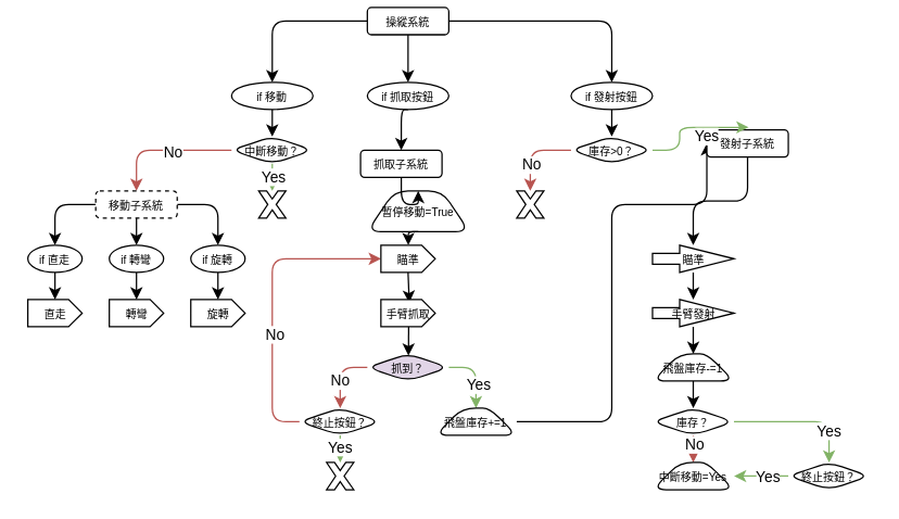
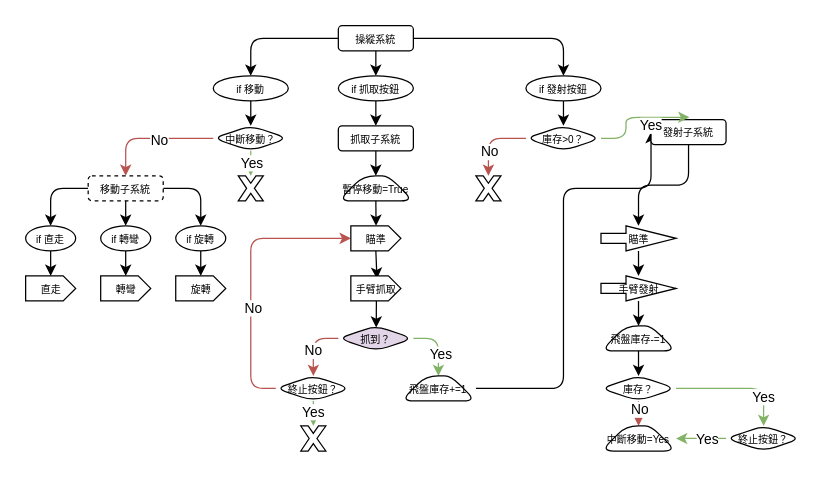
  <mxCell id="0" />
  <mxCell id="1" parent="0" />
  <mxCell id="2" style="edgeStyle=orthogonalEdgeStyle;rounded=1;orthogonalLoop=1;jettySize=auto;html=1;exitX=0.5;exitY=1;exitDx=0;exitDy=0;entryX=0.5;entryY=0;entryDx=0;entryDy=0;labelBackgroundColor=none;fontColor=default;" edge="1" parent="1" source="5" target="7"><mxGeometry relative="1" as="geometry" /></mxCell>
  <mxCell id="3" style="edgeStyle=orthogonalEdgeStyle;rounded=1;orthogonalLoop=1;jettySize=auto;html=1;exitX=1;exitY=0.5;exitDx=0;exitDy=0;entryX=0.5;entryY=0;entryDx=0;entryDy=0;" edge="1" parent="1" source="5" target="12"><mxGeometry relative="1" as="geometry" /></mxCell>
  <mxCell id="4" style="edgeStyle=orthogonalEdgeStyle;rounded=1;orthogonalLoop=1;jettySize=auto;html=1;" edge="1" parent="1" source="5" target="53"><mxGeometry relative="1" as="geometry" /></mxCell>
- <mxCell id="5" value="&lt;font style=&quot;font-size: 8px;&quot;&gt;操縱系統&lt;/font&gt;" style="rounded=1;whiteSpace=wrap;html=1;labelBackgroundColor=none;" vertex="1" parent="1"><mxGeometry x="270" y="5" width="60" height="20" as="geometry" /></mxCell>
+ <mxCell id="5" value="&lt;font style=&quot;font-size: 8px;&quot;&gt;操縱系統&lt;/font&gt;" style="rounded=1;whiteSpace=wrap;html=1;labelBackgroundColor=none;" vertex="1" parent="1"><mxGeometry x="270" y="20" width="60" height="20" as="geometry" /></mxCell>
  <mxCell id="6" style="edgeStyle=orthogonalEdgeStyle;rounded=1;orthogonalLoop=1;jettySize=auto;html=1;exitX=0.5;exitY=1;exitDx=0;exitDy=0;entryX=0.5;entryY=0;entryDx=0;entryDy=0;labelBackgroundColor=none;fontColor=default;" edge="1" parent="1" source="7" target="10"><mxGeometry relative="1" as="geometry" /></mxCell>
  <mxCell id="7" value="&lt;p&gt;&lt;font style=&quot;font-size: 8px;&quot;&gt;if 抓取按鈕&lt;/font&gt;&lt;/p&gt;" style="ellipse;whiteSpace=wrap;html=1;labelBackgroundColor=none;rounded=1;" vertex="1" parent="1"><mxGeometry x="270" y="60" width="60" height="20" as="geometry" /></mxCell>
- <mxCell id="8" value="&lt;font style=&quot;font-size: 8px;&quot;&gt;暫停移動=True&lt;/font&gt;" style="shape=trapezoid;perimeter=trapezoidPerimeter;whiteSpace=wrap;html=1;fixedSize=1;labelBackgroundColor=none;rounded=1;" vertex="1" parent="1"><mxGeometry x="270" y="140" width="75" height="30" as="geometry" /></mxCell>
+ <mxCell id="8" value="&lt;font style=&quot;font-size: 8px;&quot;&gt;暫停移動=True&lt;/font&gt;" style="shape=trapezoid;perimeter=trapezoidPerimeter;whiteSpace=wrap;html=1;fixedSize=1;labelBackgroundColor=none;rounded=1;" vertex="1" parent="1"><mxGeometry x="270" y="140" width="60" height="20" as="geometry" /></mxCell>
  <mxCell id="9" style="edgeStyle=orthogonalEdgeStyle;rounded=1;orthogonalLoop=1;jettySize=auto;html=1;entryX=0.5;entryY=0;entryDx=0;entryDy=0;labelBackgroundColor=none;fontColor=default;" edge="1" parent="1" source="10" target="8"><mxGeometry relative="1" as="geometry" /></mxCell>
- <mxCell id="10" value="&lt;font style=&quot;font-size: 8px;&quot;&gt;抓取子系統&lt;/font&gt;" style="rounded=1;whiteSpace=wrap;html=1;labelBackgroundColor=none;" vertex="1" parent="1"><mxGeometry x="265" y="110" width="60" height="20" as="geometry" /></mxCell>
+ <mxCell id="10" value="&lt;font style=&quot;font-size: 8px;&quot;&gt;抓取子系統&lt;/font&gt;" style="rounded=1;whiteSpace=wrap;html=1;labelBackgroundColor=none;" vertex="1" parent="1"><mxGeometry x="270" y="100" width="60" height="20" as="geometry" /></mxCell>
  <mxCell id="11" style="edgeStyle=orthogonalEdgeStyle;rounded=1;orthogonalLoop=1;jettySize=auto;html=1;exitX=0.5;exitY=1;exitDx=0;exitDy=0;entryX=0.5;entryY=0;entryDx=0;entryDy=0;" edge="1" parent="1" source="12" target="21"><mxGeometry relative="1" as="geometry" /></mxCell>
  <mxCell id="12" value="&lt;font style=&quot;font-size: 8px;&quot;&gt;if 發射按鈕&lt;/font&gt;" style="ellipse;whiteSpace=wrap;html=1;labelBackgroundColor=none;rounded=1;" vertex="1" parent="1"><mxGeometry x="420" y="60" width="60" height="20" as="geometry" /></mxCell>
  <mxCell id="13" style="edgeStyle=orthogonalEdgeStyle;rounded=1;orthogonalLoop=1;jettySize=auto;html=1;entryX=0.505;entryY=0.067;entryDx=0;entryDy=0;exitX=0.511;exitY=0.924;exitDx=0;exitDy=0;exitPerimeter=0;entryPerimeter=0;" edge="1" parent="1" source="68" target="18"><mxGeometry relative="1" as="geometry"><mxPoint x="300" y="240" as="sourcePoint" /></mxGeometry></mxCell>
  <mxCell id="14" style="edgeStyle=orthogonalEdgeStyle;rounded=1;orthogonalLoop=1;jettySize=auto;html=1;exitX=0;exitY=0.5;exitDx=0;exitDy=0;entryX=0.5;entryY=0;entryDx=0;entryDy=0;fillColor=#f8cecc;strokeColor=#b85450;" edge="1" parent="1" source="18" target="26"><mxGeometry relative="1" as="geometry" /></mxCell>
  <mxCell id="15" value="No" style="edgeLabel;html=1;align=center;verticalAlign=middle;resizable=0;points=[];rounded=1;" vertex="1" connectable="0" parent="14"><mxGeometry x="0.142" y="-1" relative="1" as="geometry"><mxPoint as="offset" /></mxGeometry></mxCell>
  <mxCell id="16" style="edgeStyle=orthogonalEdgeStyle;rounded=1;orthogonalLoop=1;jettySize=auto;html=1;entryX=0.5;entryY=0;entryDx=0;entryDy=0;fillColor=#d5e8d4;strokeColor=#82b366;" edge="1" parent="1" source="18" target="28"><mxGeometry relative="1" as="geometry"><Array as="points"><mxPoint x="350" y="270" /></Array></mxGeometry></mxCell>
  <mxCell id="17" value="Yes" style="edgeLabel;html=1;align=center;verticalAlign=middle;resizable=0;points=[];rounded=1;" vertex="1" connectable="0" parent="16"><mxGeometry x="0.287" y="1" relative="1" as="geometry"><mxPoint as="offset" /></mxGeometry></mxCell>
  <mxCell id="18" value="&lt;font style=&quot;font-size: 8px;&quot;&gt;抓到？&lt;/font&gt;" style="rhombus;whiteSpace=wrap;html=1;labelBackgroundColor=none;rounded=1;fillColor=#e1d5e7;" vertex="1" parent="1"><mxGeometry x="270" y="260" width="60" height="20" as="geometry" /></mxCell>
  <mxCell id="19" style="edgeStyle=orthogonalEdgeStyle;rounded=1;orthogonalLoop=1;jettySize=auto;html=1;exitX=0;exitY=0.5;exitDx=0;exitDy=0;fillColor=#f8cecc;strokeColor=#b85450;" edge="1" parent="1" source="21" target="32"><mxGeometry relative="1" as="geometry" /></mxCell>
  <mxCell id="20" value="No" style="edgeLabel;html=1;align=center;verticalAlign=middle;resizable=0;points=[];rounded=1;" vertex="1" connectable="0" parent="19"><mxGeometry x="0.202" y="1" relative="1" as="geometry"><mxPoint x="-1" y="4" as="offset" /></mxGeometry></mxCell>
  <mxCell id="21" value="&lt;font style=&quot;font-size: 8px;&quot;&gt;庫存&amp;gt;0？&lt;/font&gt;" style="rhombus;whiteSpace=wrap;html=1;labelBackgroundColor=none;rounded=1;" vertex="1" parent="1"><mxGeometry x="420" y="100" width="60" height="20" as="geometry" /></mxCell>
  <mxCell id="22" style="edgeStyle=orthogonalEdgeStyle;rounded=1;orthogonalLoop=1;jettySize=auto;html=1;exitX=0.5;exitY=1;exitDx=0;exitDy=0;entryX=0.503;entryY=0;entryDx=0;entryDy=0;entryPerimeter=0;" edge="1" parent="1" source="8"><mxGeometry relative="1" as="geometry"><mxPoint x="300.18" y="180" as="targetPoint" /></mxGeometry></mxCell>
  <mxCell id="23" style="edgeStyle=orthogonalEdgeStyle;rounded=1;orthogonalLoop=1;jettySize=auto;html=1;entryX=0.522;entryY=0.118;entryDx=0;entryDy=0;entryPerimeter=0;" edge="1" parent="1" target="68"><mxGeometry relative="1" as="geometry"><mxPoint x="300" y="200" as="sourcePoint" /><mxPoint x="300.66" y="220.44" as="targetPoint" /></mxGeometry></mxCell>
  <mxCell id="24" style="edgeStyle=orthogonalEdgeStyle;rounded=1;orthogonalLoop=1;jettySize=auto;html=1;exitX=0.5;exitY=1;exitDx=0;exitDy=0;fillColor=#d5e8d4;strokeColor=#82b366;" edge="1" parent="1" source="26"><mxGeometry relative="1" as="geometry"><mxPoint x="250" y="340" as="targetPoint" /></mxGeometry></mxCell>
  <mxCell id="25" value="Yes" style="edgeLabel;html=1;align=center;verticalAlign=middle;resizable=0;points=[];rounded=1;" vertex="1" connectable="0" parent="24"><mxGeometry x="-0.236" y="-1" relative="1" as="geometry"><mxPoint as="offset" /></mxGeometry></mxCell>
  <mxCell id="26" value="&lt;font style=&quot;font-size: 8px;&quot;&gt;終止按鈕？&lt;/font&gt;" style="rhombus;whiteSpace=wrap;html=1;labelBackgroundColor=none;rounded=1;" vertex="1" parent="1"><mxGeometry x="220" y="300" width="60" height="20" as="geometry" /></mxCell>
  <mxCell id="27" style="edgeStyle=orthogonalEdgeStyle;rounded=1;orthogonalLoop=1;jettySize=auto;html=1;entryX=0;entryY=0.5;entryDx=0;entryDy=0;" edge="1" parent="1" target="33"><mxGeometry relative="1" as="geometry"><mxPoint x="380" y="310" as="sourcePoint" /><Array as="points"><mxPoint x="450" y="310" /><mxPoint x="450" y="150" /></Array></mxGeometry></mxCell>
  <mxCell id="28" value="&lt;font style=&quot;font-size: 8px;&quot;&gt;飛盤庫存+=1&lt;/font&gt;" style="shape=trapezoid;perimeter=trapezoidPerimeter;whiteSpace=wrap;html=1;fixedSize=1;labelBackgroundColor=none;rounded=1;" vertex="1" parent="1"><mxGeometry x="320" y="300" width="60" height="20" as="geometry" /></mxCell>
  <mxCell id="29" value="" style="verticalLabelPosition=bottom;verticalAlign=top;html=1;shape=mxgraph.basic.x;rounded=1;" vertex="1" parent="1"><mxGeometry x="240" y="340" width="20" height="20" as="geometry" /></mxCell>
  <mxCell id="30" style="edgeStyle=orthogonalEdgeStyle;rounded=1;orthogonalLoop=1;jettySize=auto;html=1;exitX=0;exitY=0.5;exitDx=0;exitDy=0;entryX=0;entryY=0.5;entryDx=0;entryDy=0;entryPerimeter=0;fillColor=#f8cecc;strokeColor=#b85450;" edge="1" parent="1" source="26" target="67"><mxGeometry relative="1" as="geometry"><mxPoint x="270" y="190" as="targetPoint" /><Array as="points"><mxPoint x="200" y="310" /><mxPoint x="200" y="190" /></Array></mxGeometry></mxCell>
  <mxCell id="31" value="No" style="edgeLabel;html=1;align=center;verticalAlign=middle;resizable=0;points=[];rounded=1;" vertex="1" connectable="0" parent="30"><mxGeometry x="-0.226" y="-1" relative="1" as="geometry"><mxPoint as="offset" /></mxGeometry></mxCell>
  <mxCell id="32" value="" style="verticalLabelPosition=bottom;verticalAlign=top;html=1;shape=mxgraph.basic.x;rounded=1;" vertex="1" parent="1"><mxGeometry x="380" y="140" width="20" height="20" as="geometry" /></mxCell>
  <mxCell id="33" value="&lt;font style=&quot;font-size: 8px;&quot;&gt;發射子系統&lt;/font&gt;" style="rounded=1;whiteSpace=wrap;html=1;labelBackgroundColor=none;" vertex="1" parent="1"><mxGeometry x="520" y="95" width="60" height="20" as="geometry" /></mxCell>
  <mxCell id="34" style="edgeStyle=orthogonalEdgeStyle;rounded=1;orthogonalLoop=1;jettySize=auto;html=1;exitX=1;exitY=0.5;exitDx=0;exitDy=0;entryX=0.513;entryY=-0.092;entryDx=0;entryDy=0;entryPerimeter=0;fillColor=#d5e8d4;strokeColor=#82b366;" edge="1" parent="1" source="21" target="33"><mxGeometry relative="1" as="geometry" /></mxCell>
  <mxCell id="35" value="Yes" style="edgeLabel;html=1;align=center;verticalAlign=middle;resizable=0;points=[];rounded=1;" vertex="1" connectable="0" parent="34"><mxGeometry x="0.25" y="-2" relative="1" as="geometry"><mxPoint x="1" y="4" as="offset" /></mxGeometry></mxCell>
  <mxCell id="36" value="&lt;font style=&quot;font-size: 8px;&quot;&gt;瞄準&lt;/font&gt;" style="html=1;shadow=0;dashed=0;align=center;verticalAlign=middle;shape=mxgraph.arrows2.arrow;dy=0.6;dx=40;notch=0;labelBackgroundColor=none;rounded=1;" vertex="1" parent="1"><mxGeometry x="480" y="180" width="60" height="20" as="geometry" /></mxCell>
  <mxCell id="37" style="edgeStyle=orthogonalEdgeStyle;rounded=1;orthogonalLoop=1;jettySize=auto;html=1;entryX=0.5;entryY=0;entryDx=0;entryDy=0;" edge="1" parent="1" source="38" target="42"><mxGeometry relative="1" as="geometry" /></mxCell>
  <mxCell id="38" value="&lt;font style=&quot;font-size: 8px;&quot;&gt;手臂發射&lt;/font&gt;" style="html=1;shadow=0;dashed=0;align=center;verticalAlign=middle;shape=mxgraph.arrows2.arrow;dy=0.6;dx=40;notch=0;labelBackgroundColor=none;rounded=1;" vertex="1" parent="1"><mxGeometry x="480" y="220" width="60" height="20" as="geometry" /></mxCell>
  <mxCell id="39" style="edgeStyle=orthogonalEdgeStyle;rounded=1;orthogonalLoop=1;jettySize=auto;html=1;entryX=0.5;entryY=0;entryDx=0;entryDy=0;entryPerimeter=0;" edge="1" parent="1" source="33" target="36"><mxGeometry relative="1" as="geometry" /></mxCell>
  <mxCell id="40" style="edgeStyle=orthogonalEdgeStyle;rounded=1;orthogonalLoop=1;jettySize=auto;html=1;entryX=0.5;entryY=0;entryDx=0;entryDy=0;entryPerimeter=0;" edge="1" parent="1" source="36" target="38"><mxGeometry relative="1" as="geometry" /></mxCell>
  <mxCell id="41" style="edgeStyle=orthogonalEdgeStyle;rounded=1;orthogonalLoop=1;jettySize=auto;html=1;entryX=0.5;entryY=0;entryDx=0;entryDy=0;" edge="1" parent="1" source="42" target="47"><mxGeometry relative="1" as="geometry" /></mxCell>
  <mxCell id="42" value="&lt;font style=&quot;font-size: 8px;&quot;&gt;飛盤庫存-=1&lt;/font&gt;" style="shape=trapezoid;perimeter=trapezoidPerimeter;whiteSpace=wrap;html=1;fixedSize=1;labelBackgroundColor=none;rounded=1;" vertex="1" parent="1"><mxGeometry x="480" y="260" width="60" height="20" as="geometry" /></mxCell>
  <mxCell id="43" style="edgeStyle=orthogonalEdgeStyle;rounded=1;orthogonalLoop=1;jettySize=auto;html=1;entryX=0.5;entryY=0;entryDx=0;entryDy=0;fillColor=#f8cecc;strokeColor=#b85450;" edge="1" parent="1" source="47" target="48"><mxGeometry relative="1" as="geometry" /></mxCell>
  <mxCell id="44" value="No" style="edgeLabel;html=1;align=center;verticalAlign=middle;resizable=0;points=[];rounded=1;" vertex="1" connectable="0" parent="43"><mxGeometry x="0.12" y="2" relative="1" as="geometry"><mxPoint x="2" as="offset" /></mxGeometry></mxCell>
  <mxCell id="45" style="edgeStyle=orthogonalEdgeStyle;rounded=1;orthogonalLoop=1;jettySize=auto;html=1;exitX=1;exitY=0.5;exitDx=0;exitDy=0;entryX=0.5;entryY=0;entryDx=0;entryDy=0;fillColor=#d5e8d4;strokeColor=#82b366;" edge="1" parent="1" source="47" target="51"><mxGeometry relative="1" as="geometry" /></mxCell>
  <mxCell id="46" value="Yes" style="edgeLabel;html=1;align=center;verticalAlign=middle;resizable=0;points=[];rounded=1;" vertex="1" connectable="0" parent="45"><mxGeometry x="0.51" y="-1" relative="1" as="geometry"><mxPoint as="offset" /></mxGeometry></mxCell>
  <mxCell id="47" value="&lt;font style=&quot;font-size: 8px;&quot;&gt;庫存？&lt;/font&gt;" style="rhombus;whiteSpace=wrap;html=1;labelBackgroundColor=none;rounded=1;" vertex="1" parent="1"><mxGeometry x="480" y="300" width="60" height="20" as="geometry" /></mxCell>
  <mxCell id="48" value="&lt;font style=&quot;font-size: 8px;&quot;&gt;中斷移動=Yes&lt;/font&gt;" style="shape=trapezoid;perimeter=trapezoidPerimeter;whiteSpace=wrap;html=1;fixedSize=1;labelBackgroundColor=none;rounded=1;" vertex="1" parent="1"><mxGeometry x="480" y="340" width="60" height="20" as="geometry" /></mxCell>
  <mxCell id="49" style="edgeStyle=orthogonalEdgeStyle;rounded=1;orthogonalLoop=1;jettySize=auto;html=1;exitX=0;exitY=0.5;exitDx=0;exitDy=0;fillColor=#d5e8d4;strokeColor=#82b366;" edge="1" parent="1" source="51"><mxGeometry relative="1" as="geometry"><mxPoint x="540" y="350" as="targetPoint" /></mxGeometry></mxCell>
  <mxCell id="50" value="Yes" style="edgeLabel;html=1;align=center;verticalAlign=middle;resizable=0;points=[];rounded=1;" vertex="1" connectable="0" parent="49"><mxGeometry x="-0.171" y="-1" relative="1" as="geometry"><mxPoint x="1" y="1" as="offset" /></mxGeometry></mxCell>
  <mxCell id="51" value="&lt;font style=&quot;font-size: 8px;&quot;&gt;終止按鈕？&lt;/font&gt;" style="rhombus;whiteSpace=wrap;html=1;labelBackgroundColor=none;rounded=1;" vertex="1" parent="1"><mxGeometry x="580" y="340" width="60" height="20" as="geometry" /></mxCell>
  <mxCell id="52" style="edgeStyle=orthogonalEdgeStyle;rounded=1;orthogonalLoop=1;jettySize=auto;html=1;entryX=0.5;entryY=0;entryDx=0;entryDy=0;" edge="1" parent="1" source="53" target="58"><mxGeometry relative="1" as="geometry" /></mxCell>
  <mxCell id="53" value="&lt;p&gt;&lt;font style=&quot;font-size: 8px;&quot;&gt;if 移動&lt;/font&gt;&lt;/p&gt;" style="ellipse;whiteSpace=wrap;html=1;labelBackgroundColor=none;rounded=1;" vertex="1" parent="1"><mxGeometry x="170" y="60" width="60" height="20" as="geometry" /></mxCell>
  <mxCell id="54" style="edgeStyle=orthogonalEdgeStyle;rounded=1;orthogonalLoop=1;jettySize=auto;html=1;fillColor=#d5e8d4;strokeColor=#82b366;" edge="1" parent="1" source="58" target="59"><mxGeometry relative="1" as="geometry" /></mxCell>
  <mxCell id="55" value="Yes" style="edgeLabel;html=1;align=center;verticalAlign=middle;resizable=0;points=[];rounded=1;" vertex="1" connectable="0" parent="54"><mxGeometry x="0.642" y="-3" relative="1" as="geometry"><mxPoint x="3" as="offset" /></mxGeometry></mxCell>
  <mxCell id="56" style="edgeStyle=orthogonalEdgeStyle;rounded=1;orthogonalLoop=1;jettySize=auto;html=1;entryX=0.5;entryY=0;entryDx=0;entryDy=0;fillColor=#f8cecc;strokeColor=#b85450;" edge="1" parent="1" source="58" target="63"><mxGeometry relative="1" as="geometry" /></mxCell>
  <mxCell id="57" value="No" style="edgeLabel;html=1;align=center;verticalAlign=middle;resizable=0;points=[];rounded=1;" vertex="1" connectable="0" parent="56"><mxGeometry x="-0.118" y="1" relative="1" as="geometry"><mxPoint as="offset" /></mxGeometry></mxCell>
  <mxCell id="58" value="&lt;font style=&quot;font-size: 8px;&quot;&gt;中斷移動？&lt;/font&gt;" style="rhombus;whiteSpace=wrap;html=1;labelBackgroundColor=none;rounded=1;" vertex="1" parent="1"><mxGeometry x="170" y="100" width="60" height="20" as="geometry" /></mxCell>
  <mxCell id="59" value="" style="verticalLabelPosition=bottom;verticalAlign=top;html=1;shape=mxgraph.basic.x;rounded=1;" vertex="1" parent="1"><mxGeometry x="190" y="140" width="20" height="20" as="geometry" /></mxCell>
  <mxCell id="60" style="edgeStyle=orthogonalEdgeStyle;rounded=1;orthogonalLoop=1;jettySize=auto;html=1;entryX=0.5;entryY=0;entryDx=0;entryDy=0;" edge="1" parent="1" source="63" target="64"><mxGeometry relative="1" as="geometry" /></mxCell>
  <mxCell id="61" style="edgeStyle=orthogonalEdgeStyle;rounded=1;orthogonalLoop=1;jettySize=auto;html=1;entryX=0.5;entryY=0;entryDx=0;entryDy=0;" edge="1" parent="1" source="63" target="65"><mxGeometry relative="1" as="geometry"><mxPoint x="150" y="170" as="targetPoint" /></mxGeometry></mxCell>
  <mxCell id="62" style="edgeStyle=orthogonalEdgeStyle;rounded=1;orthogonalLoop=1;jettySize=auto;html=1;" edge="1" parent="1" source="63" target="66"><mxGeometry relative="1" as="geometry" /></mxCell>
  <mxCell id="63" value="&lt;font style=&quot;font-size: 8px;&quot;&gt;移動子系統&lt;/font&gt;" style="rounded=1;whiteSpace=wrap;html=1;labelBackgroundColor=none;dashed=1;" vertex="1" parent="1"><mxGeometry x="70" y="140" width="60" height="20" as="geometry" /></mxCell>
  <mxCell id="64" value="&lt;p&gt;&lt;font style=&quot;font-size: 8px;&quot;&gt;if 轉彎&lt;/font&gt;&lt;/p&gt;" style="ellipse;whiteSpace=wrap;html=1;labelBackgroundColor=none;rounded=1;" vertex="1" parent="1"><mxGeometry x="80" y="180" width="40" height="20" as="geometry" /></mxCell>
  <mxCell id="65" value="&lt;p&gt;&lt;font style=&quot;font-size: 8px;&quot;&gt;if 旋轉&lt;/font&gt;&lt;/p&gt;" style="ellipse;whiteSpace=wrap;html=1;labelBackgroundColor=none;rounded=1;" vertex="1" parent="1"><mxGeometry x="140" y="180" width="40" height="20" as="geometry" /></mxCell>
  <mxCell id="66" value="&lt;p&gt;&lt;font style=&quot;font-size: 8px;&quot;&gt;if 直走&lt;/font&gt;&lt;/p&gt;" style="ellipse;whiteSpace=wrap;html=1;labelBackgroundColor=none;rounded=1;" vertex="1" parent="1"><mxGeometry x="20" y="180" width="40" height="20" as="geometry" /></mxCell>
  <mxCell id="67" value="&lt;font style=&quot;font-size: 8px;&quot;&gt;瞄準&lt;/font&gt;" style="html=1;shadow=0;dashed=0;align=center;verticalAlign=middle;shape=mxgraph.arrows2.arrow;dy=0;dx=10;notch=0;rounded=1;" vertex="1" parent="1"><mxGeometry x="280" y="180" width="40" height="20" as="geometry" /></mxCell>
  <mxCell id="68" value="&lt;font style=&quot;font-size: 8px;&quot;&gt;手臂抓取&lt;/font&gt;" style="html=1;shadow=0;dashed=0;align=center;verticalAlign=middle;shape=mxgraph.arrows2.arrow;dy=0;dx=10;notch=0;rounded=1;" vertex="1" parent="1"><mxGeometry x="280" y="220" width="40" height="20" as="geometry" /></mxCell>
  <mxCell id="69" value="&lt;font style=&quot;font-size: 8px;&quot;&gt;直走&lt;/font&gt;" style="html=1;shadow=0;dashed=0;align=center;verticalAlign=middle;shape=mxgraph.arrows2.arrow;dy=0;dx=10;notch=0;rounded=1;" vertex="1" parent="1"><mxGeometry x="20" y="220" width="40" height="20" as="geometry" /></mxCell>
  <mxCell id="70" value="&lt;font style=&quot;font-size: 8px;&quot;&gt;轉彎&lt;/font&gt;" style="html=1;shadow=0;dashed=0;align=center;verticalAlign=middle;shape=mxgraph.arrows2.arrow;dy=0;dx=10;notch=0;rounded=1;" vertex="1" parent="1"><mxGeometry x="80" y="220" width="40" height="20" as="geometry" /></mxCell>
  <mxCell id="71" value="&lt;span style=&quot;font-size: 8px;&quot;&gt;旋轉&lt;/span&gt;" style="html=1;shadow=0;dashed=0;align=center;verticalAlign=middle;shape=mxgraph.arrows2.arrow;dy=0;dx=10;notch=0;rounded=1;" vertex="1" parent="1"><mxGeometry x="140" y="220" width="40" height="20" as="geometry" /></mxCell>
  <mxCell id="72" style="edgeStyle=orthogonalEdgeStyle;rounded=1;orthogonalLoop=1;jettySize=auto;html=1;entryX=0.5;entryY=0;entryDx=0;entryDy=0;entryPerimeter=0;" edge="1" parent="1" source="66" target="69"><mxGeometry relative="1" as="geometry" /></mxCell>
  <mxCell id="73" style="edgeStyle=orthogonalEdgeStyle;rounded=1;orthogonalLoop=1;jettySize=auto;html=1;entryX=0.514;entryY=0.042;entryDx=0;entryDy=0;entryPerimeter=0;" edge="1" parent="1" source="64" target="70"><mxGeometry relative="1" as="geometry" /></mxCell>
  <mxCell id="74" style="edgeStyle=orthogonalEdgeStyle;rounded=1;orthogonalLoop=1;jettySize=auto;html=1;entryX=0.5;entryY=0;entryDx=0;entryDy=0;entryPerimeter=0;" edge="1" parent="1" source="65" target="71"><mxGeometry relative="1" as="geometry" /></mxCell>
